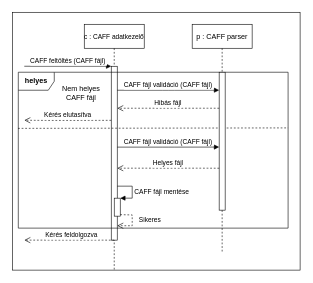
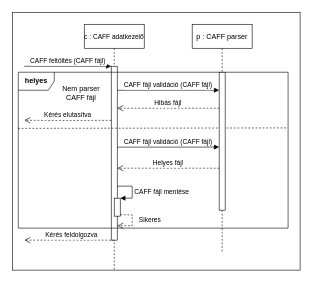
  <mxCell id="0" />
  <mxCell id="1" parent="0" />
  <mxCell id="2" value="" style="rounded=0;whiteSpace=wrap;html=1;" parent="1" vertex="1"><mxGeometry y="20" width="480" height="430" as="geometry" x="20" /></mxCell>
  <mxCell id="3" value="c : CAFF adatkezelő" style="shape=umlLifeline;perimeter=lifelinePerimeter;container=1;collapsible=0;recursiveResize=0;rounded=0;shadow=0;strokeWidth=1;fontSize=11;" parent="1" vertex="1"><mxGeometry x="140" y="40" width="100" height="410" as="geometry" /></mxCell>
  <mxCell id="4" value="" style="points=[];perimeter=orthogonalPerimeter;rounded=0;shadow=0;strokeWidth=1;" parent="3" vertex="1"><mxGeometry x="45" y="70" width="10" height="290" as="geometry" /></mxCell>
  <mxCell id="5" value="CAFF feltöltés (CAFF fájl)" style="verticalAlign=bottom;startArrow=none;endArrow=block;startSize=8;shadow=0;strokeWidth=1;startFill=0;" parent="3" target="4" edge="1"><mxGeometry relative="1" as="geometry"><mxPoint x="-100" y="70" as="sourcePoint" /></mxGeometry></mxCell>
  <mxCell id="6" value="CAFF fájl validáció (CAFF fájl)" style="verticalAlign=bottom;endArrow=block;shadow=0;strokeWidth=1;entryX=-0.004;entryY=0.13;entryDx=0;entryDy=0;entryPerimeter=0;" parent="3" edge="1"><mxGeometry relative="1" as="geometry"><mxPoint x="55" y="204.9" as="sourcePoint" /><mxPoint x="224.96" y="204.8" as="targetPoint" /><Array as="points"><mxPoint x="140" y="204.9" /></Array></mxGeometry></mxCell>
  <mxCell id="7" value="" style="html=1;points=[];perimeter=orthogonalPerimeter;" parent="3" vertex="1"><mxGeometry x="50" y="290" width="10" height="30" as="geometry" /></mxCell>
  <mxCell id="8" value="CAFF fájl mentése" style="edgeStyle=orthogonalEdgeStyle;html=1;align=left;spacingLeft=2;endArrow=block;rounded=0;entryX=1;entryY=0;entryDx=0;entryDy=0;entryPerimeter=0;" parent="3" target="7" edge="1"><mxGeometry x="0.077" relative="1" as="geometry"><mxPoint x="55" y="270" as="sourcePoint" /><Array as="points"><mxPoint x="55" y="270" /><mxPoint x="80" y="270" /><mxPoint x="80" y="290" /></Array><mxPoint as="offset" /></mxGeometry></mxCell>
  <mxCell id="9" value="Sikeres" style="verticalAlign=bottom;endArrow=open;dashed=1;endSize=8;shadow=0;strokeWidth=1;exitX=1;exitY=0.917;exitDx=0;exitDy=0;exitPerimeter=0;entryX=1;entryY=0.917;entryDx=0;entryDy=0;entryPerimeter=0;rounded=0;" parent="3" source="7" target="4" edge="1"><mxGeometry x="0.204" y="30" relative="1" as="geometry"><mxPoint x="65" y="390" as="targetPoint" /><mxPoint x="235.03" y="390.08" as="sourcePoint" /><Array as="points"><mxPoint x="80" y="318" /><mxPoint x="80" y="336" /></Array><mxPoint x="30" y="-30" as="offset" /></mxGeometry></mxCell>
  <mxCell id="10" value="&lt;b&gt;helyes&lt;/b&gt;" style="shape=umlFrame;whiteSpace=wrap;html=1;" parent="3" vertex="1"><mxGeometry x="-110" y="80" width="450" height="260" as="geometry" /></mxCell>
  <mxCell id="11" value="" style="endArrow=none;dashed=1;html=1;rounded=0;entryX=1;entryY=0.357;entryDx=0;entryDy=0;entryPerimeter=0;exitX=-0.001;exitY=0.36;exitDx=0;exitDy=0;exitPerimeter=0;" parent="3" source="10" target="10" edge="1"><mxGeometry width="50" height="50" relative="1" as="geometry"><mxPoint x="-140" y="240" as="sourcePoint" /><mxPoint x="-90" y="190" as="targetPoint" /></mxGeometry></mxCell>
  <mxCell id="12" value="p : CAFF parser" style="shape=umlLifeline;perimeter=lifelinePerimeter;container=1;collapsible=0;recursiveResize=0;rounded=0;shadow=0;strokeWidth=1;" parent="1" vertex="1"><mxGeometry x="320" y="40" width="100" height="380" as="geometry" /></mxCell>
  <mxCell id="13" value="" style="points=[];perimeter=orthogonalPerimeter;rounded=0;shadow=0;strokeWidth=1;" parent="12" vertex="1"><mxGeometry x="45" y="80" width="10" height="230" as="geometry" /></mxCell>
  <mxCell id="14" value="Hibás fájl" style="verticalAlign=bottom;endArrow=open;dashed=1;endSize=8;shadow=0;strokeWidth=1;exitX=-0.002;exitY=0.261;exitDx=0;exitDy=0;exitPerimeter=0;" parent="1" source="13" target="4" edge="1"><mxGeometry relative="1" as="geometry"><mxPoint x="200" y="142" as="targetPoint" /><mxPoint x="360" y="160" as="sourcePoint" /><Array as="points"><mxPoint x="340" y="180" /><mxPoint x="310" y="180" /><mxPoint x="250" y="180" /></Array></mxGeometry></mxCell>
  <mxCell id="15" value="CAFF fájl validáció (CAFF fájl)" style="verticalAlign=bottom;endArrow=block;shadow=0;strokeWidth=1;entryX=-0.004;entryY=0.13;entryDx=0;entryDy=0;entryPerimeter=0;" parent="1" source="4" target="13" edge="1"><mxGeometry relative="1" as="geometry"><mxPoint x="295" y="120" as="sourcePoint" /><mxPoint x="360" y="150" as="targetPoint" /><Array as="points"><mxPoint x="280" y="150" /></Array></mxGeometry></mxCell>
  <mxCell id="16" value="Kérés elutasítva" style="verticalAlign=bottom;endArrow=open;dashed=1;endSize=8;shadow=0;strokeWidth=1;exitX=-0.01;exitY=0.311;exitDx=0;exitDy=0;exitPerimeter=0;" parent="1" source="4" edge="1"><mxGeometry relative="1" as="geometry"><mxPoint x="40" y="200" as="targetPoint" /><mxPoint x="130" y="240" as="sourcePoint" /><Array as="points"><mxPoint x="155" y="200.32" /><mxPoint x="125" y="200.32" /><mxPoint x="65" y="200.32" /></Array></mxGeometry></mxCell>
  <mxCell id="17" value="Helyes fájl" style="verticalAlign=bottom;endArrow=open;dashed=1;endSize=8;shadow=0;strokeWidth=1;exitX=0.003;exitY=0.696;exitDx=0;exitDy=0;exitPerimeter=0;" parent="1" source="13" target="4" edge="1"><mxGeometry x="0.0" relative="1" as="geometry"><mxPoint x="200" y="280" as="targetPoint" /><mxPoint x="360" y="280" as="sourcePoint" /><Array as="points"><mxPoint x="335" y="280" /><mxPoint x="305" y="280" /><mxPoint x="245" y="280" /></Array><mxPoint as="offset" /></mxGeometry></mxCell>
  <mxCell id="18" value="Kérés feldolgozva" style="verticalAlign=bottom;endArrow=open;dashed=1;endSize=8;shadow=0;strokeWidth=1;exitX=0.003;exitY=0.696;exitDx=0;exitDy=0;exitPerimeter=0;" parent="1" edge="1"><mxGeometry x="-0.059" relative="1" as="geometry"><mxPoint x="40" y="400" as="targetPoint" /><mxPoint x="190.03" y="400.08" as="sourcePoint" /><Array as="points"><mxPoint x="160" y="400" /><mxPoint x="130" y="400" /><mxPoint x="70" y="400" /></Array><mxPoint as="offset" /></mxGeometry></mxCell>
- <mxCell id="19" value="Nem helyes CAFF fájl" style="text;html=1;strokeColor=none;fillColor=none;align=center;verticalAlign=middle;whiteSpace=wrap;rounded=0;" parent="1" vertex="1"><mxGeometry x="90" y="140" width="90" height="30" as="geometry" /></mxCell>
+ <mxCell id="19" value="Nem parser CAFF fájl" style="text;html=1;strokeColor=none;fillColor=none;align=center;verticalAlign=middle;whiteSpace=wrap;rounded=0;" parent="1" vertex="1"><mxGeometry x="90" y="140" width="90" height="30" as="geometry" /></mxCell>
